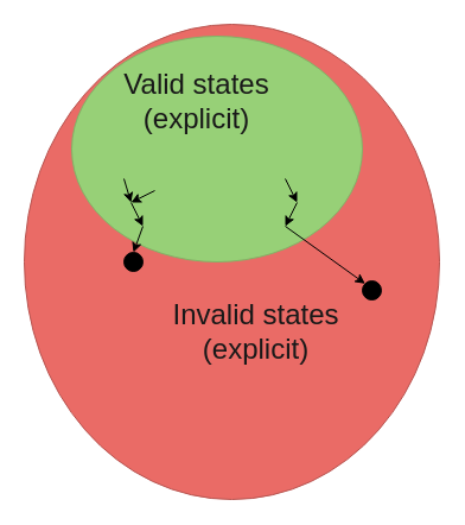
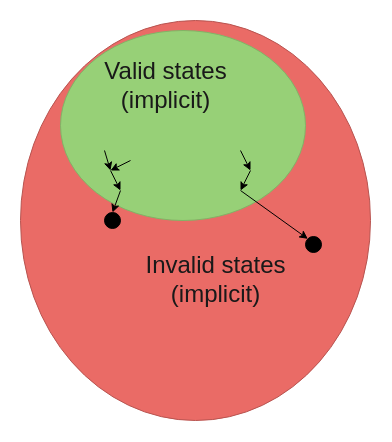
  <mxCell id="0" />
  <mxCell id="1" parent="0" />
  <mxCell id="2" value="Valid&lt;br&gt;States" style="text;fontSize=24;align=center;verticalAlign=middle;html=1;fontColor=#191919;" parent="1" vertex="1"><mxGeometry x="70" y="60" width="190" height="70" as="geometry" /></mxCell>
  <mxCell id="3" value="" style="ellipse;strokeColor=#b85450;html=1;fillColor=#EA6B66;movable=0;resizable=0;rotatable=0;deletable=0;editable=0;connectable=0;" parent="1" vertex="1"><mxGeometry x="20" y="20" width="350" height="400" as="geometry" /></mxCell>
  <mxCell id="4" value="" style="ellipse;strokeColor=#82b366;html=1;fillColor=#97D077;movable=0;resizable=0;rotatable=0;deletable=0;editable=0;connectable=0;" parent="1" vertex="1"><mxGeometry x="60" y="30" width="245" height="190" as="geometry" /></mxCell>
- <mxCell id="5" value="Invalid states&lt;br&gt;(explicit)" style="text;fontSize=24;align=center;verticalAlign=middle;html=1;fontColor=#191919;" parent="1" vertex="1"><mxGeometry x="120" y="244" width="190" height="70" as="geometry" /></mxCell>
- <mxCell id="6" value="Valid states&lt;br&gt;(explicit)" style="text;fontSize=24;align=center;verticalAlign=middle;html=1;fontColor=#191919;" parent="1" vertex="1"><mxGeometry x="70" y="50" width="190" height="70" as="geometry" /></mxCell>
+ <mxCell id="5" value="Invalid states&lt;br&gt;(implicit)" style="text;fontSize=24;align=center;verticalAlign=middle;html=1;fontColor=#191919;" parent="1" vertex="1"><mxGeometry x="120" y="244" width="190" height="70" as="geometry" /></mxCell>
+ <mxCell id="6" value="Valid states&lt;br&gt;(implicit)" style="text;fontSize=24;align=center;verticalAlign=middle;html=1;fontColor=#191919;" parent="1" vertex="1"><mxGeometry x="70" y="50" width="190" height="70" as="geometry" /></mxCell>
  <mxCell id="7" value="" style="endArrow=classic;html=1;" edge="1" parent="1"><mxGeometry width="50" height="50" relative="1" as="geometry"><mxPoint x="104" y="150" as="sourcePoint" /><mxPoint x="110" y="170" as="targetPoint" /></mxGeometry></mxCell>
  <mxCell id="8" value="" style="endArrow=classic;html=1;" edge="1" parent="1"><mxGeometry width="50" height="50" relative="1" as="geometry"><mxPoint x="110" y="170" as="sourcePoint" /><mxPoint x="120" y="190" as="targetPoint" /></mxGeometry></mxCell>
  <mxCell id="9" value="" style="endArrow=classic;html=1;entryX=0.5;entryY=0;entryDx=0;entryDy=0;" edge="1" parent="1" target="10"><mxGeometry width="50" height="50" relative="1" as="geometry"><mxPoint x="120" y="190" as="sourcePoint" /><mxPoint x="170" y="170" as="targetPoint" /></mxGeometry></mxCell>
  <mxCell id="10" value="" style="ellipse;whiteSpace=wrap;html=1;aspect=fixed;fillColor=#000000;" vertex="1" parent="1"><mxGeometry x="104" y="212" width="16" height="16" as="geometry" /></mxCell>
  <mxCell id="11" value="" style="ellipse;whiteSpace=wrap;html=1;aspect=fixed;fillColor=#000000;" vertex="1" parent="1"><mxGeometry x="305" y="236" width="16" height="16" as="geometry" /></mxCell>
  <mxCell id="12" value="" style="endArrow=classic;html=1;" edge="1" parent="1"><mxGeometry width="50" height="50" relative="1" as="geometry"><mxPoint x="130" y="160" as="sourcePoint" /><mxPoint x="110" y="170" as="targetPoint" /></mxGeometry></mxCell>
  <mxCell id="13" value="" style="endArrow=classic;html=1;entryX=0;entryY=0;entryDx=0;entryDy=0;" edge="1" parent="1" target="11"><mxGeometry width="50" height="50" relative="1" as="geometry"><mxPoint x="240" y="190" as="sourcePoint" /><mxPoint x="166.33" y="140" as="targetPoint" /></mxGeometry></mxCell>
  <mxCell id="14" value="" style="endArrow=classic;html=1;" edge="1" parent="1"><mxGeometry width="50" height="50" relative="1" as="geometry"><mxPoint x="250" y="170" as="sourcePoint" /><mxPoint x="240" y="190" as="targetPoint" /></mxGeometry></mxCell>
  <mxCell id="15" value="" style="endArrow=classic;html=1;" edge="1" parent="1"><mxGeometry width="50" height="50" relative="1" as="geometry"><mxPoint x="240" y="150" as="sourcePoint" /><mxPoint x="250" y="170" as="targetPoint" /></mxGeometry></mxCell>
